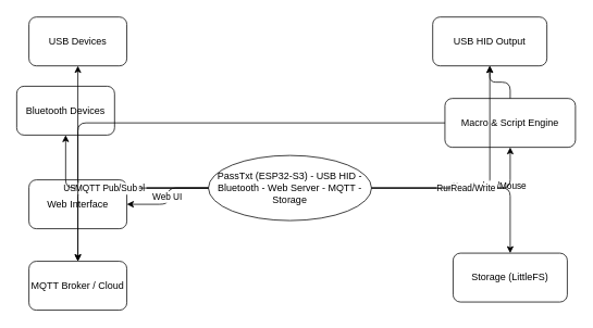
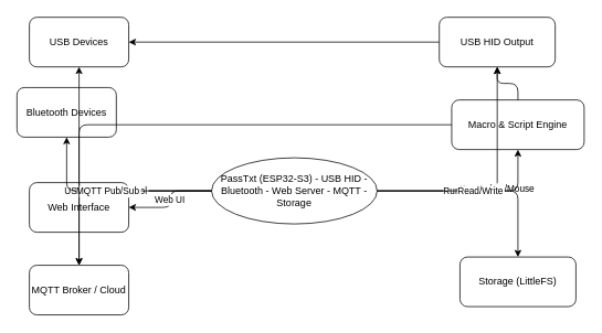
  <mxCell id="0" />
  <mxCell id="1" parent="0" />
  <mxCell id="2" value="PassTxt (ESP32-S3) - USB HID - Bluetooth - Web Server - MQTT - Storage" style="ellipse;whiteSpace=wrap;html=1;" parent="1" vertex="1"><mxGeometry x="255" y="190" width="200" height="80" as="geometry" /></mxCell>
  <mxCell id="3" value="USB Devices" style="rounded=1;whiteSpace=wrap;html=1;" parent="1" vertex="1"><mxGeometry x="35" y="20" width="120" height="60" as="geometry" /></mxCell>
  <mxCell id="4" value="Bluetooth Devices" style="rounded=1;whiteSpace=wrap;html=1;" parent="1" vertex="1"><mxGeometry x="20" y="105" width="120" height="60" as="geometry" /></mxCell>
  <mxCell id="5" value="Web Interface" style="rounded=1;whiteSpace=wrap;html=1;" parent="1" vertex="1"><mxGeometry x="35" y="220" width="120" height="60" as="geometry" /></mxCell>
  <mxCell id="6" value="MQTT Broker / Cloud" style="rounded=1;whiteSpace=wrap;html=1;" parent="1" vertex="1"><mxGeometry x="35" y="320" width="120" height="60" as="geometry" /></mxCell>
  <mxCell id="7" value="USB HID Output" style="rounded=1;whiteSpace=wrap;html=1;" parent="1" vertex="1"><mxGeometry x="530" y="20" width="140" height="60" as="geometry" /></mxCell>
  <mxCell id="8" value="Macro &amp; Script Engine" style="rounded=1;whiteSpace=wrap;html=1;" parent="1" vertex="1"><mxGeometry x="545" y="120" width="160" height="60" as="geometry" /></mxCell>
  <mxCell id="9" value="Storage (LittleFS)" style="rounded=1;whiteSpace=wrap;html=1;" parent="1" vertex="1"><mxGeometry x="555" y="310" width="140" height="60" as="geometry" /></mxCell>
  <mxCell id="10" value="USB HID" style="edgeStyle=orthogonalEdgeStyle;" parent="1" source="2" target="3" edge="1"><mxGeometry relative="1" as="geometry" /></mxCell>
  <mxCell id="11" value="Bluetooth Control" style="edgeStyle=orthogonalEdgeStyle;" parent="1" source="2" target="4" edge="1"><mxGeometry relative="1" as="geometry" /></mxCell>
  <mxCell id="12" value="Web UI" style="edgeStyle=orthogonalEdgeStyle;" parent="1" source="2" target="5" edge="1"><mxGeometry relative="1" as="geometry" /></mxCell>
  <mxCell id="13" value="MQTT Pub/Sub" style="edgeStyle=orthogonalEdgeStyle;" parent="1" source="2" target="6" edge="1"><mxGeometry relative="1" as="geometry" /></mxCell>
  <mxCell id="14" value="Keystrokes/Mouse" style="edgeStyle=orthogonalEdgeStyle;" parent="1" source="2" target="7" edge="1"><mxGeometry relative="1" as="geometry" /></mxCell>
  <mxCell id="15" value="Run Macros" style="edgeStyle=orthogonalEdgeStyle;" parent="1" source="2" target="8" edge="1"><mxGeometry relative="1" as="geometry" /></mxCell>
  <mxCell id="16" value="Read/Write" style="edgeStyle=orthogonalEdgeStyle;" parent="1" source="2" target="9" edge="1"><mxGeometry relative="1" as="geometry" /></mxCell>
+ <mxCell id="17" value="" style="edgeStyle=orthogonalEdgeStyle;" parent="1" source="7" target="3" edge="1"><mxGeometry relative="1" as="geometry" /></mxCell>
  <mxCell id="18" value="" style="edgeStyle=orthogonalEdgeStyle;" parent="1" source="8" target="7" edge="1"><mxGeometry relative="1" as="geometry" /></mxCell>
  <mxCell id="19" value="" style="edgeStyle=orthogonalEdgeStyle;" parent="1" source="8" target="6" edge="1"><mxGeometry relative="1" as="geometry" /></mxCell>
